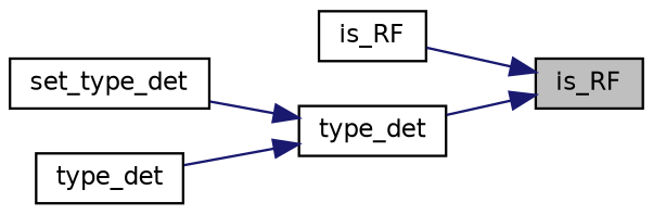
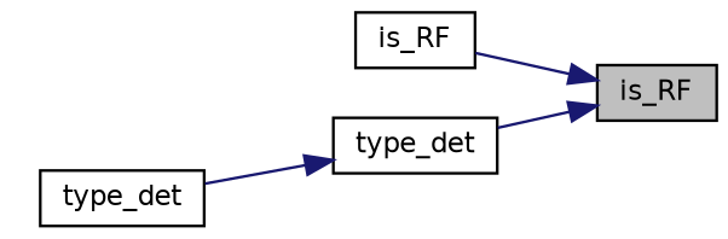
  digraph {
    rankdir=RL
    node [color=black fillcolor=white fontname=Helvetica fontsize=10 shape=record style=filled]
    edge [color=midnightblue dir=back fontname=Helvetica fontsize=10 labelfontname=Helvetica labelfontsize=10 style=solid]
    n1 [fillcolor=grey75 fontcolor=black height=0.2 label=is_RF width=0.4]
    n2 [height=0.2 label=is_RF width=0.4]
    n3 [height=0.2 label=type_det width=0.4]
-   n4 [height=0.2 label=set_type_det width=0.4]
    n5 [height=0.2 label=type_det width=0.4]
    n1 -> n2
    n1 -> n3
-   n3 -> n4
    n3 -> n5
  }
